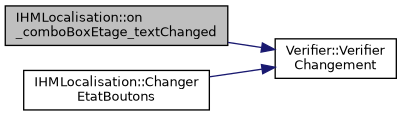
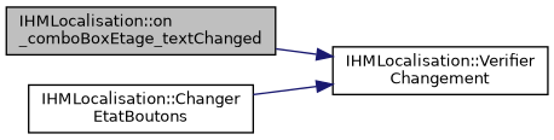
  digraph {
    rankdir=LR
    node [color=black fillcolor=white fontname=Helvetica fontsize=10 shape=record style=filled]
    edge [color=midnightblue fontname=Helvetica fontsize=10 labelfontname=Helvetica labelfontsize=10 style=solid]
    n1 [fillcolor=grey75 fontcolor=black height=0.2 label="IHMLocalisation::on\l_comboBoxEtage_textChanged" width=0.4]
-   n2 [height=0.2 label="Verifier::Verifier\lChangement" width=0.4]
+   n2 [height=0.2 label="IHMLocalisation::Verifier\lChangement" width=0.4]
    n3 [height=0.2 label="IHMLocalisation::Changer\lEtatBoutons" width=0.4]
    n1 -> n2
    n3 -> n2
  }
